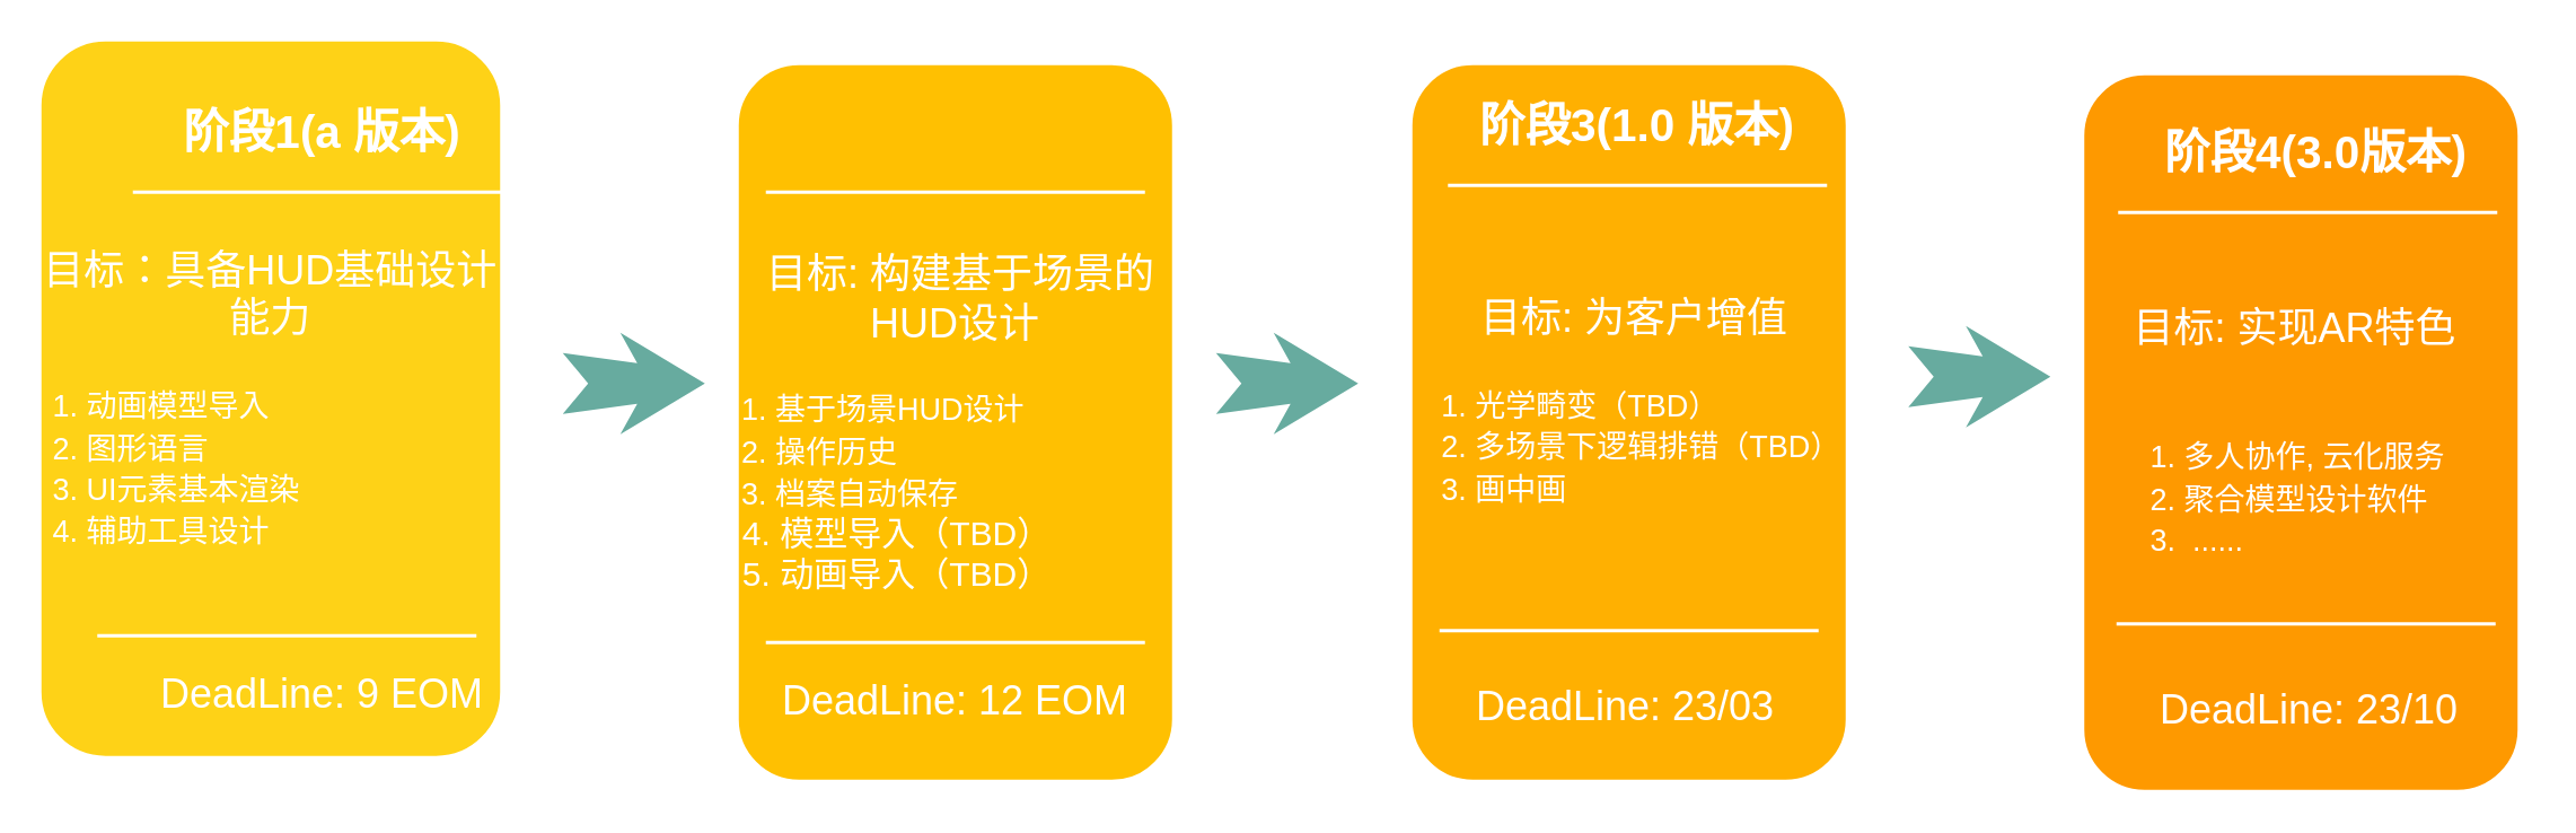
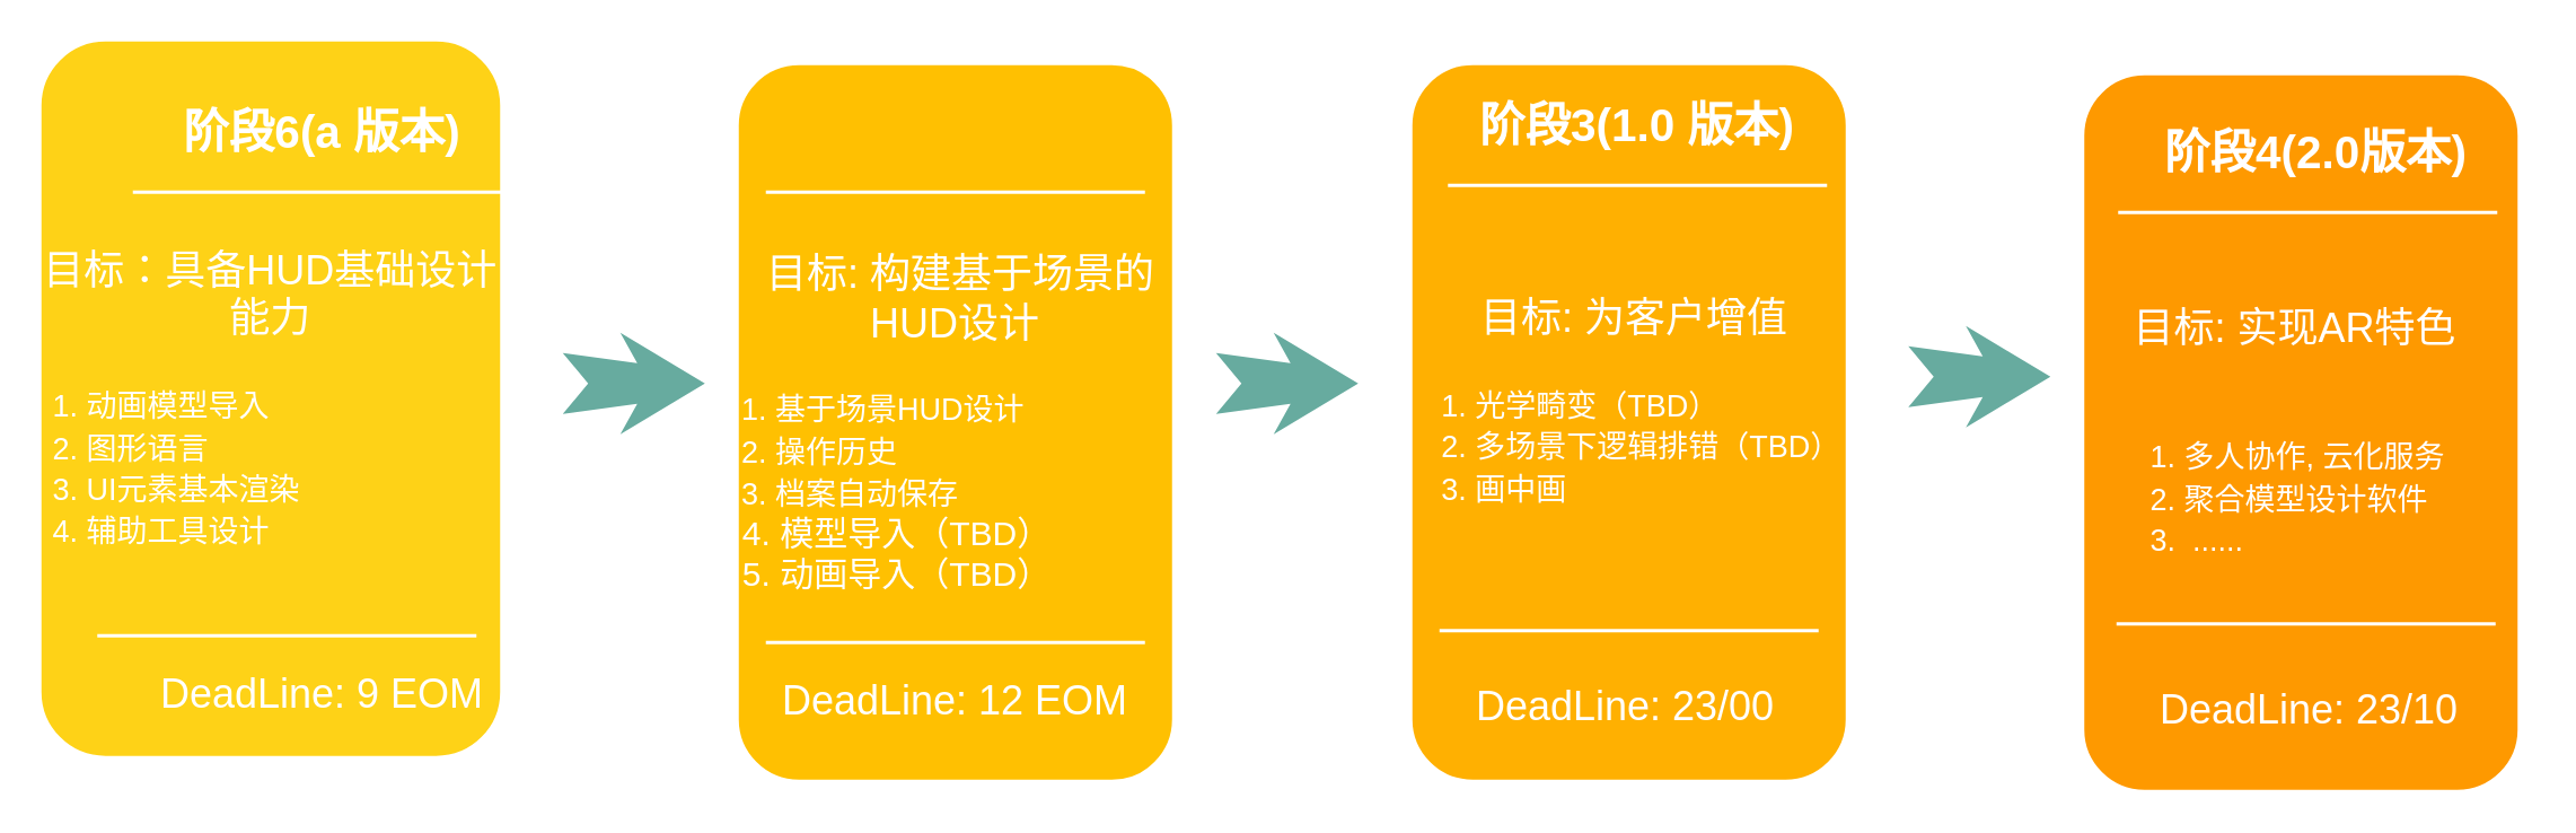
  <mxCell id="0" />
  <mxCell id="1" parent="0" />
  <mxCell id="2" value="&lt;font color=&quot;#ffffff&quot; style=&quot;&quot;&gt;&lt;span style=&quot;font-size: 24px;&quot;&gt;目标：具备HUD基础设计能力&lt;br&gt;&lt;/span&gt;&lt;br&gt;&lt;div style=&quot;text-align: left;&quot;&gt;&lt;span style=&quot;font-size: 18px; background-color: initial;&quot;&gt;&amp;nbsp; 1. 动画模型导入&lt;/span&gt;&lt;br&gt;&lt;/div&gt;&lt;div style=&quot;text-align: left;&quot;&gt;&lt;span style=&quot;background-color: initial;&quot;&gt;&lt;font style=&quot;font-size: 18px;&quot;&gt;&amp;nbsp; 2. 图形语言&lt;/font&gt;&lt;/span&gt;&lt;/div&gt;&lt;div style=&quot;text-align: left;&quot;&gt;&lt;span style=&quot;background-color: initial;&quot;&gt;&lt;font style=&quot;font-size: 18px;&quot;&gt;&amp;nbsp; 3.&lt;/font&gt;&lt;/span&gt;&lt;span style=&quot;font-size: 18px; background-color: initial;&quot;&gt;&amp;nbsp;UI元素基本渲染&lt;/span&gt;&lt;/div&gt;&lt;div style=&quot;text-align: left;&quot;&gt;&lt;span style=&quot;font-size: 18px; background-color: initial;&quot;&gt;&amp;nbsp; 4. 辅助工具设计&lt;/span&gt;&lt;/div&gt;&lt;/font&gt;" style="whiteSpace=wrap;html=1;rounded=1;shadow=0;strokeWidth=8;fontSize=20;align=center;fillColor=#FED217;strokeColor=#FFFFFF;" parent="1" vertex="1"><mxGeometry x="20" y="20" width="279" height="430" as="geometry" /></mxCell>
- <mxCell id="3" value="阶段1(a 版本)" style="text;html=1;strokeColor=none;fillColor=none;align=center;verticalAlign=middle;whiteSpace=wrap;rounded=0;shadow=0;fontSize=27;fontColor=#FFFFFF;fontStyle=1" parent="1" vertex="1"><mxGeometry x="58" y="48" width="264" height="60" as="geometry" /></mxCell>
+ <mxCell id="3" value="阶段6(a 版本)" style="text;html=1;strokeColor=none;fillColor=none;align=center;verticalAlign=middle;whiteSpace=wrap;rounded=0;shadow=0;fontSize=27;fontColor=#FFFFFF;fontStyle=1" parent="1" vertex="1"><mxGeometry x="58" y="48" width="264" height="60" as="geometry" /></mxCell>
  <mxCell id="4" value="&lt;font style=&quot;font-size: 24px;&quot;&gt;DeadLine: 9 EOM&lt;/font&gt;" style="text;html=1;strokeColor=none;fillColor=none;align=center;verticalAlign=middle;whiteSpace=wrap;rounded=0;shadow=0;fontSize=14;fontColor=#FFFFFF;" parent="1" vertex="1"><mxGeometry x="58" y="377" width="264" height="65" as="geometry" /></mxCell>
  <mxCell id="5" value="" style="line;strokeWidth=2;html=1;rounded=0;shadow=0;fontSize=27;align=center;fillColor=none;strokeColor=#FFFFFF;" parent="1" vertex="1"><mxGeometry x="78" y="108" width="224" height="10" as="geometry" /></mxCell>
  <mxCell id="6" value="" style="line;strokeWidth=2;html=1;rounded=0;shadow=0;fontSize=27;align=center;fillColor=none;strokeColor=#FFFFFF;" parent="1" vertex="1"><mxGeometry x="57" y="370" width="224" height="10" as="geometry" /></mxCell>
  <mxCell id="7" value="" style="html=1;shadow=0;dashed=0;align=center;verticalAlign=middle;shape=mxgraph.arrows2.stylisedArrow;dy=0.6;dx=40;notch=15;feather=0.4;rounded=0;strokeWidth=1;fontSize=27;strokeColor=none;fillColor=#67AB9F;" parent="1" vertex="1"><mxGeometry x="332" y="196" width="84" height="60" as="geometry" /></mxCell>
  <mxCell id="8" value="&lt;font color=&quot;#ffffff&quot; style=&quot;&quot;&gt;&lt;span style=&quot;font-size: 24px;&quot;&gt;&amp;nbsp;目标: 构建基于场景的HUD设计&lt;br&gt;&lt;/span&gt;&lt;br&gt;&lt;div style=&quot;text-align: left;&quot;&gt;&lt;span style=&quot;font-size: 18px; background-color: initial;&quot;&gt;&amp;nbsp;1. 基于场景HUD设计&lt;/span&gt;&lt;/div&gt;&lt;div style=&quot;text-align: left;&quot;&gt;&lt;span style=&quot;font-size: 18px; background-color: initial;&quot;&gt;&amp;nbsp;2. 操作历史&lt;/span&gt;&lt;/div&gt;&lt;div style=&quot;text-align: left;&quot;&gt;&lt;span style=&quot;font-size: 18px; background-color: initial;&quot;&gt;&amp;nbsp;3. 档案自动保存&lt;/span&gt;&lt;/div&gt;&lt;div style=&quot;text-align: left;&quot;&gt;&amp;nbsp;4. 模型导入（TBD）&lt;/div&gt;&lt;div style=&quot;text-align: left;&quot;&gt;&amp;nbsp;5. 动画导入（TBD）&amp;nbsp;&lt;/div&gt;&lt;/font&gt;" style="whiteSpace=wrap;html=1;rounded=1;shadow=0;strokeWidth=8;fontSize=20;align=center;fillColor=#FFC001;strokeColor=#FFFFFF;" parent="1" vertex="1"><mxGeometry x="432" y="34" width="264" height="430" as="geometry" /></mxCell>
  <mxCell id="9" value="&lt;span style=&quot;font-size: 24px;&quot;&gt;DeadLine&lt;/span&gt;&lt;span style=&quot;font-size: 24px;&quot;&gt;: 12 EOM&lt;/span&gt;" style="text;html=1;strokeColor=none;fillColor=none;align=center;verticalAlign=middle;whiteSpace=wrap;rounded=0;shadow=0;fontSize=14;fontColor=#FFFFFF;" parent="1" vertex="1"><mxGeometry x="432" y="387" width="264" height="54" as="geometry" /></mxCell>
  <mxCell id="10" value="" style="line;strokeWidth=2;html=1;rounded=0;shadow=0;fontSize=27;align=center;fillColor=none;strokeColor=#FFFFFF;" parent="1" vertex="1"><mxGeometry x="452" y="108" width="224" height="10" as="geometry" /></mxCell>
  <mxCell id="11" value="" style="line;strokeWidth=2;html=1;rounded=0;shadow=0;fontSize=27;align=center;fillColor=none;strokeColor=#FFFFFF;" parent="1" vertex="1"><mxGeometry x="452" y="374" width="224" height="10" as="geometry" /></mxCell>
  <mxCell id="12" value="&lt;font color=&quot;#ffffff&quot; style=&quot;&quot;&gt;&lt;span style=&quot;font-size: 24px;&quot;&gt;&amp;nbsp;目标: 为客户增值&lt;br&gt;&lt;/span&gt;&lt;br&gt;&lt;div style=&quot;text-align: left;&quot;&gt;&lt;span style=&quot;font-size: 18px; background-color: initial;&quot;&gt;&amp;nbsp; &amp;nbsp;1. 光学畸变（TBD）&lt;/span&gt;&lt;/div&gt;&lt;div style=&quot;text-align: left;&quot;&gt;&lt;span style=&quot;background-color: initial; font-size: 18px;&quot;&gt;&amp;nbsp; &amp;nbsp;2. 多场景下逻辑排错（TBD）&lt;/span&gt;&lt;/div&gt;&lt;div style=&quot;text-align: left;&quot;&gt;&lt;span style=&quot;background-color: initial; font-size: 18px;&quot;&gt;&amp;nbsp; &amp;nbsp;3. 画中画&lt;/span&gt;&lt;/div&gt;&lt;div style=&quot;text-align: left;&quot;&gt;&lt;span style=&quot;font-size: 18px;&quot;&gt;&amp;nbsp;&amp;nbsp;&lt;/span&gt;&lt;/div&gt;&lt;/font&gt;" style="whiteSpace=wrap;html=1;rounded=1;shadow=0;strokeWidth=8;fontSize=20;align=center;fillColor=#FFB001;strokeColor=#FFFFFF;" parent="1" vertex="1"><mxGeometry x="830" y="34" width="264" height="430" as="geometry" /></mxCell>
  <mxCell id="13" value="阶段3(1.0 版本)" style="text;html=1;strokeColor=none;fillColor=none;align=center;verticalAlign=middle;whiteSpace=wrap;rounded=0;shadow=0;fontSize=27;fontColor=#FFFFFF;fontStyle=1" parent="1" vertex="1"><mxGeometry x="835" y="44" width="264" height="60" as="geometry" /></mxCell>
- <mxCell id="14" value="&lt;span style=&quot;font-size: 24px;&quot;&gt;DeadLine&lt;/span&gt;&lt;span style=&quot;font-size: 24px;&quot;&gt;: 23/03&lt;/span&gt;" style="text;html=1;strokeColor=none;fillColor=none;align=center;verticalAlign=middle;whiteSpace=wrap;rounded=0;shadow=0;fontSize=14;fontColor=#FFFFFF;" parent="1" vertex="1"><mxGeometry x="828" y="387" width="264" height="60" as="geometry" /></mxCell>
+ <mxCell id="14" value="&lt;span style=&quot;font-size: 24px;&quot;&gt;DeadLine&lt;/span&gt;&lt;span style=&quot;font-size: 24px;&quot;&gt;: 23/00&lt;/span&gt;" style="text;html=1;strokeColor=none;fillColor=none;align=center;verticalAlign=middle;whiteSpace=wrap;rounded=0;shadow=0;fontSize=14;fontColor=#FFFFFF;" parent="1" vertex="1"><mxGeometry x="828" y="387" width="264" height="60" as="geometry" /></mxCell>
  <mxCell id="15" value="" style="line;strokeWidth=2;html=1;rounded=0;shadow=0;fontSize=27;align=center;fillColor=none;strokeColor=#FFFFFF;" parent="1" vertex="1"><mxGeometry x="855" y="104" width="224" height="10" as="geometry" /></mxCell>
  <mxCell id="16" value="" style="line;strokeWidth=2;html=1;rounded=0;shadow=0;fontSize=27;align=center;fillColor=none;strokeColor=#FFFFFF;" parent="1" vertex="1"><mxGeometry x="850" y="367" width="224" height="10" as="geometry" /></mxCell>
  <mxCell id="17" value="&lt;font style=&quot;&quot; color=&quot;#ffffff&quot;&gt;&lt;span style=&quot;font-size: 24px;&quot;&gt;目标: 实现AR特色&amp;nbsp;&lt;/span&gt;&lt;br&gt;&lt;br&gt;&lt;div style=&quot;text-align: left;&quot;&gt;&lt;br&gt;&lt;/div&gt;&lt;div style=&quot;text-align: left;&quot;&gt;&lt;span style=&quot;font-size: 18px; background-color: initial;&quot;&gt;&amp;nbsp; 1. 多人协作, 云化服务&lt;/span&gt;&lt;/div&gt;&lt;div style=&quot;text-align: left;&quot;&gt;&lt;span style=&quot;font-size: 18px; background-color: initial;&quot;&gt;&amp;nbsp; 2. 聚合模型设计软件&lt;/span&gt;&lt;/div&gt;&lt;div style=&quot;text-align: left;&quot;&gt;&lt;span style=&quot;font-size: 18px; background-color: initial;&quot;&gt;&amp;nbsp; 3.&amp;nbsp; ......&lt;/span&gt;&lt;/div&gt;&lt;/font&gt;" style="whiteSpace=wrap;html=1;rounded=1;shadow=0;strokeWidth=8;fontSize=20;align=center;fillColor=#FE9900;strokeColor=#FFFFFF;" parent="1" vertex="1"><mxGeometry x="1227" y="40" width="264" height="430" as="geometry" /></mxCell>
- <mxCell id="18" value="阶段4(3.0版本)" style="text;html=1;strokeColor=none;fillColor=none;align=center;verticalAlign=middle;whiteSpace=wrap;rounded=0;shadow=0;fontSize=27;fontColor=#FFFFFF;fontStyle=1" parent="1" vertex="1"><mxGeometry x="1236" y="60" width="264" height="60" as="geometry" /></mxCell>
+ <mxCell id="18" value="阶段4(2.0版本)" style="text;html=1;strokeColor=none;fillColor=none;align=center;verticalAlign=middle;whiteSpace=wrap;rounded=0;shadow=0;fontSize=27;fontColor=#FFFFFF;fontStyle=1" parent="1" vertex="1"><mxGeometry x="1236" y="60" width="264" height="60" as="geometry" /></mxCell>
  <mxCell id="19" value="&lt;span style=&quot;font-size: 24px;&quot;&gt;DeadLine&lt;/span&gt;&lt;span style=&quot;font-size: 24px;&quot;&gt;: 23/10&lt;/span&gt;" style="text;html=1;strokeColor=none;fillColor=none;align=center;verticalAlign=middle;whiteSpace=wrap;rounded=0;shadow=0;fontSize=14;fontColor=#FFFFFF;" parent="1" vertex="1"><mxGeometry x="1232" y="392" width="264" height="54" as="geometry" /></mxCell>
  <mxCell id="20" value="" style="line;strokeWidth=2;html=1;rounded=0;shadow=0;fontSize=27;align=center;fillColor=none;strokeColor=#FFFFFF;" parent="1" vertex="1"><mxGeometry x="1251" y="120" width="224" height="10" as="geometry" /></mxCell>
  <mxCell id="21" value="" style="line;strokeWidth=2;html=1;rounded=0;shadow=0;fontSize=27;align=center;fillColor=none;strokeColor=#FFFFFF;" parent="1" vertex="1"><mxGeometry x="1250" y="363" width="224" height="10" as="geometry" /></mxCell>
  <mxCell id="22" value="" style="html=1;shadow=0;dashed=0;align=center;verticalAlign=middle;shape=mxgraph.arrows2.stylisedArrow;dy=0.6;dx=40;notch=15;feather=0.4;rounded=0;strokeWidth=1;fontSize=27;strokeColor=none;fillColor=#67AB9F;" parent="1" vertex="1"><mxGeometry x="718" y="196" width="84" height="60" as="geometry" /></mxCell>
  <mxCell id="23" value="" style="html=1;shadow=0;dashed=0;align=center;verticalAlign=middle;shape=mxgraph.arrows2.stylisedArrow;dy=0.6;dx=40;notch=15;feather=0.4;rounded=0;strokeWidth=1;fontSize=27;strokeColor=none;fillColor=#67AB9F;" parent="1" vertex="1"><mxGeometry x="1127" y="192" width="84" height="60" as="geometry" /></mxCell>
